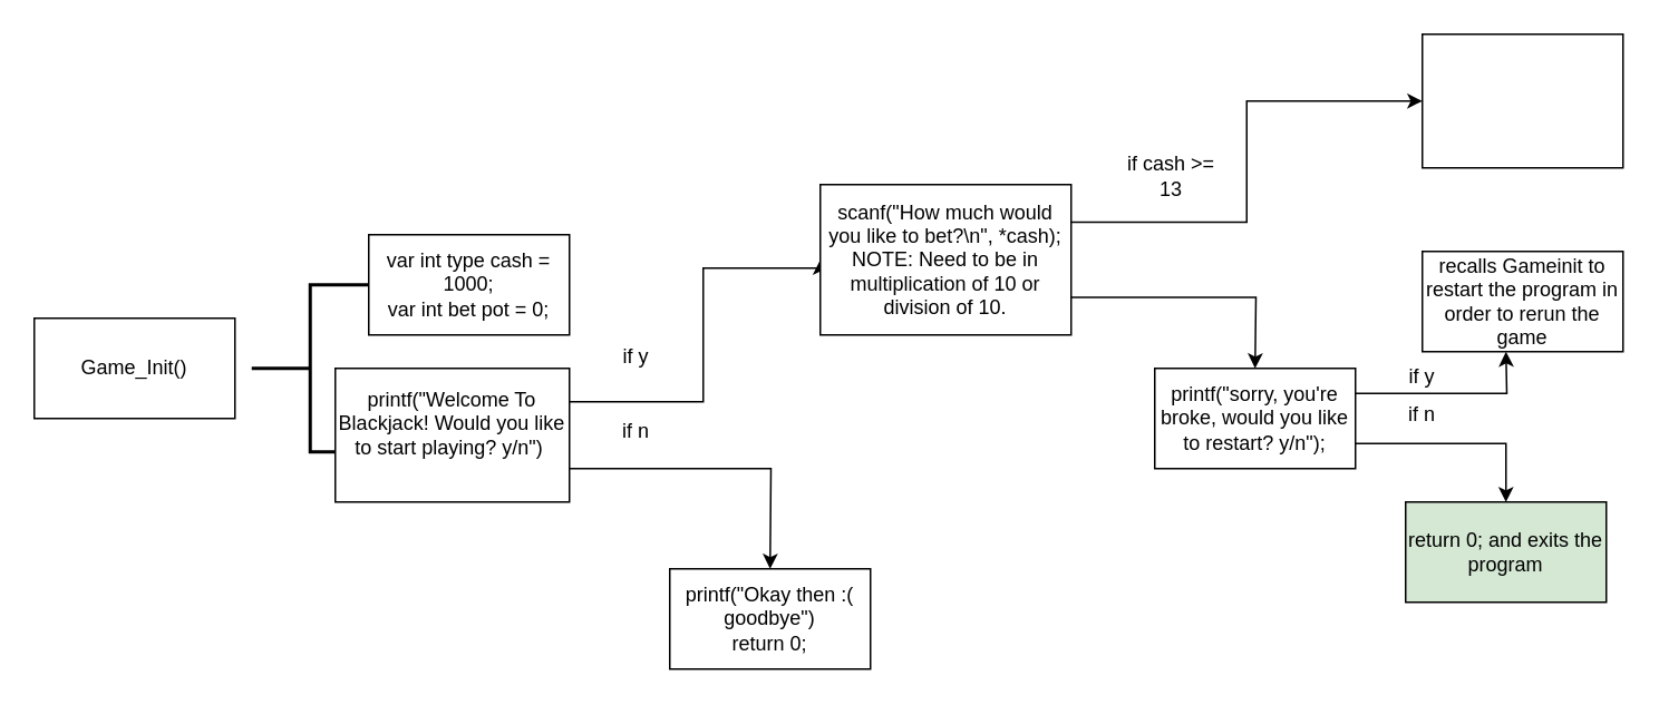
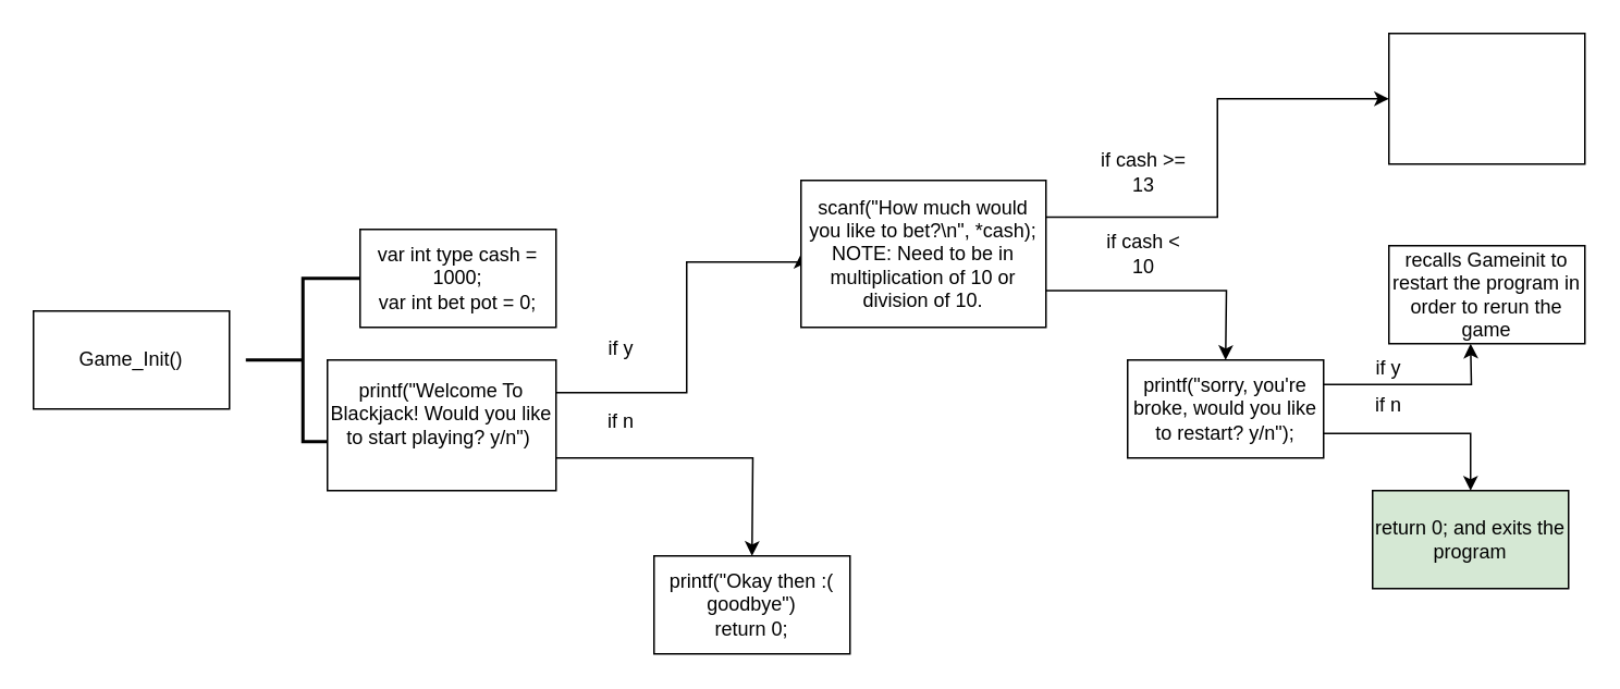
  <mxCell id="0" />
  <mxCell id="1" parent="0" />
  <mxCell id="2" value="Game_Init()" style="rounded=0;whiteSpace=wrap;html=1;" vertex="1" parent="1"><mxGeometry x="20" y="190" width="120" height="60" as="geometry" /></mxCell>
  <mxCell id="3" value="" style="strokeWidth=2;html=1;shape=mxgraph.flowchart.annotation_2;align=left;labelPosition=right;pointerEvents=1;" vertex="1" parent="1"><mxGeometry x="150" y="170" width="70" height="100" as="geometry" /></mxCell>
  <mxCell id="4" value="var int type cash = 1000;&lt;div&gt;var int bet pot = 0;&lt;/div&gt;" style="rounded=0;whiteSpace=wrap;html=1;" vertex="1" parent="1"><mxGeometry x="220" y="140" width="120" height="60" as="geometry" /></mxCell>
  <mxCell id="5" style="edgeStyle=orthogonalEdgeStyle;rounded=0;orthogonalLoop=1;jettySize=auto;html=1;exitX=1;exitY=0.25;exitDx=0;exitDy=0;entryX=0;entryY=0.5;entryDx=0;entryDy=0;" edge="1" parent="1" source="7" target="13"><mxGeometry relative="1" as="geometry"><mxPoint x="460" y="240" as="targetPoint" /><Array as="points"><mxPoint x="420" y="240" /><mxPoint x="420" y="160" /><mxPoint x="490" y="160" /></Array></mxGeometry></mxCell>
  <mxCell id="6" style="edgeStyle=orthogonalEdgeStyle;rounded=0;orthogonalLoop=1;jettySize=auto;html=1;exitX=1;exitY=0.75;exitDx=0;exitDy=0;" edge="1" parent="1" source="7"><mxGeometry relative="1" as="geometry"><mxPoint x="460" y="340" as="targetPoint" /></mxGeometry></mxCell>
  <mxCell id="7" value="printf(&quot;Welcome To Blackjack! Would you like to start playing? y/n&quot;)&lt;span style=&quot;background-color: initial;&quot;&gt;&amp;nbsp;&lt;/span&gt;&lt;div&gt;&lt;div&gt;&lt;br&gt;&lt;/div&gt;&lt;/div&gt;" style="rounded=0;whiteSpace=wrap;html=1;" vertex="1" parent="1"><mxGeometry x="200" y="220" width="140" height="80" as="geometry" /></mxCell>
  <mxCell id="8" value="if y&lt;div&gt;&lt;br&gt;&lt;/div&gt;" style="text;html=1;align=center;verticalAlign=middle;whiteSpace=wrap;rounded=0;" vertex="1" parent="1"><mxGeometry x="350" y="205" width="60" height="30" as="geometry" /></mxCell>
  <mxCell id="9" value="if n&lt;div&gt;&lt;br&gt;&lt;/div&gt;" style="text;html=1;align=center;verticalAlign=middle;whiteSpace=wrap;rounded=0;" vertex="1" parent="1"><mxGeometry x="350" y="250" width="60" height="30" as="geometry" /></mxCell>
  <mxCell id="10" value="printf(&quot;Okay then :( goodbye&quot;)&lt;div&gt;return 0;&lt;/div&gt;" style="rounded=0;whiteSpace=wrap;html=1;" vertex="1" parent="1"><mxGeometry x="400" y="340" width="120" height="60" as="geometry" /></mxCell>
  <mxCell id="11" style="edgeStyle=orthogonalEdgeStyle;rounded=0;orthogonalLoop=1;jettySize=auto;html=1;exitX=1;exitY=0.75;exitDx=0;exitDy=0;" edge="1" parent="1" source="13"><mxGeometry relative="1" as="geometry"><mxPoint x="750" y="220" as="targetPoint" /></mxGeometry></mxCell>
  <mxCell id="12" style="edgeStyle=orthogonalEdgeStyle;rounded=0;orthogonalLoop=1;jettySize=auto;html=1;exitX=1;exitY=0.25;exitDx=0;exitDy=0;entryX=0;entryY=0.5;entryDx=0;entryDy=0;" edge="1" parent="1" source="13" target="22"><mxGeometry relative="1" as="geometry" /></mxCell>
  <mxCell id="13" value="scanf(&quot;How much would you like to bet?\n&quot;, *cash);&lt;div&gt;NOTE: Need to be in multiplication of 10 or division of 10.&lt;/div&gt;" style="rounded=0;whiteSpace=wrap;html=1;" vertex="1" parent="1"><mxGeometry x="490" y="110" width="150" height="90" as="geometry" /></mxCell>
+ <mxCell id="14" value="if cash &amp;lt; 10" style="text;html=1;align=center;verticalAlign=middle;whiteSpace=wrap;rounded=0;" vertex="1" parent="1"><mxGeometry x="670" y="140" width="60" height="30" as="geometry" /></mxCell>
  <mxCell id="15" style="edgeStyle=orthogonalEdgeStyle;rounded=0;orthogonalLoop=1;jettySize=auto;html=1;exitX=1;exitY=0.25;exitDx=0;exitDy=0;" edge="1" parent="1" source="16"><mxGeometry relative="1" as="geometry"><mxPoint x="900" y="210" as="targetPoint" /></mxGeometry></mxCell>
  <mxCell id="16" value="printf(&quot;sorry, you're broke, would you like to restart? y/n&quot;);" style="rounded=0;whiteSpace=wrap;html=1;" vertex="1" parent="1"><mxGeometry x="690" y="220" width="120" height="60" as="geometry" /></mxCell>
  <mxCell id="17" value="return 0; and exits the program" style="rounded=0;whiteSpace=wrap;html=1;fillColor=#d5e8d4;" vertex="1" parent="1"><mxGeometry x="840" y="300" width="120" height="60" as="geometry" /></mxCell>
  <mxCell id="18" value="recalls Gameinit to restart the program in order to rerun the game" style="rounded=0;whiteSpace=wrap;html=1;" vertex="1" parent="1"><mxGeometry x="850" y="150" width="120" height="60" as="geometry" /></mxCell>
  <mxCell id="19" value="" style="edgeStyle=orthogonalEdgeStyle;rounded=0;orthogonalLoop=1;jettySize=auto;html=1;exitX=1;exitY=0.75;exitDx=0;exitDy=0;entryX=0.5;entryY=0;entryDx=0;entryDy=0;" edge="1" parent="1" source="16" target="17"><mxGeometry relative="1" as="geometry"><mxPoint x="900" y="260" as="targetPoint" /><mxPoint x="810" y="265" as="sourcePoint" /></mxGeometry></mxCell>
  <mxCell id="20" value="if n&lt;div&gt;&lt;br&gt;&lt;/div&gt;" style="text;html=1;align=center;verticalAlign=middle;whiteSpace=wrap;rounded=0;" vertex="1" parent="1"><mxGeometry x="820" y="240" width="60" height="30" as="geometry" /></mxCell>
  <mxCell id="21" value="&lt;div&gt;if y&lt;/div&gt;" style="text;html=1;align=center;verticalAlign=middle;whiteSpace=wrap;rounded=0;" vertex="1" parent="1"><mxGeometry x="820" y="210" width="60" height="30" as="geometry" /></mxCell>
  <mxCell id="22" value="" style="rounded=0;whiteSpace=wrap;html=1;" vertex="1" parent="1"><mxGeometry x="850" y="20" width="120" height="80" as="geometry" /></mxCell>
  <mxCell id="23" value="if cash &amp;gt;= 13" style="text;html=1;align=center;verticalAlign=middle;whiteSpace=wrap;rounded=0;" vertex="1" parent="1"><mxGeometry x="670" y="90" width="60" height="30" as="geometry" /></mxCell>
